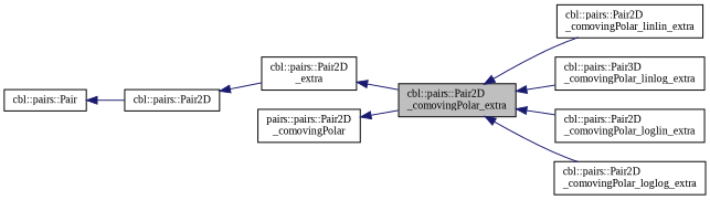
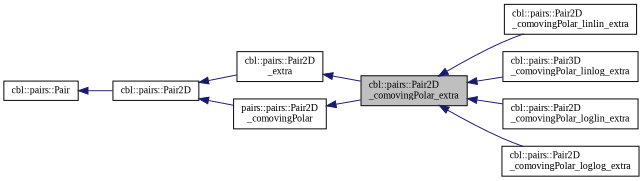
  digraph {
    fontname="Liberation Serif"
    rankdir=LR
    node [color=black fillcolor=white fontname="Liberation Serif" fontsize=10 shape=record style=filled]
    edge [color=midnightblue dir=back fontname="Liberation Serif" fontsize=10 labelfontname=Helvetica labelfontsize=10 style=solid]
    n1 [fillcolor=grey75 fontcolor=black height=0.2 label="cbl::pairs::Pair2D\l_comovingPolar_extra" width=0.4]
    n2 [height=0.2 label="cbl::pairs::Pair2D\l_comovingPolar_linlin_extra" width=0.4]
    n3 [height=0.2 label="cbl::pairs::Pair3D\l_comovingPolar_linlog_extra" width=0.4]
    n4 [height=0.2 label="cbl::pairs::Pair2D\l_comovingPolar_loglin_extra" width=0.4]
    n5 [height=0.2 label="cbl::pairs::Pair2D\l_comovingPolar_loglog_extra" width=0.4]
    n6 [height=0.2 label="cbl::pairs::Pair2D\l_extra" width=0.4]
    n7 [height=0.2 label="cbl::pairs::Pair2D" width=0.4]
    n8 [height=0.2 label="pairs::pairs::Pair2D\l_comovingPolar" width=0.4]
    n9 [height=0.2 label="cbl::pairs::Pair" width=0.4]
    n1 -> n2
    n1 -> n3
    n1 -> n4
    n1 -> n5
    n6 -> n1
    n7 -> n6
+   n7 -> n8
    n8 -> n1
    n9 -> n7
  }
